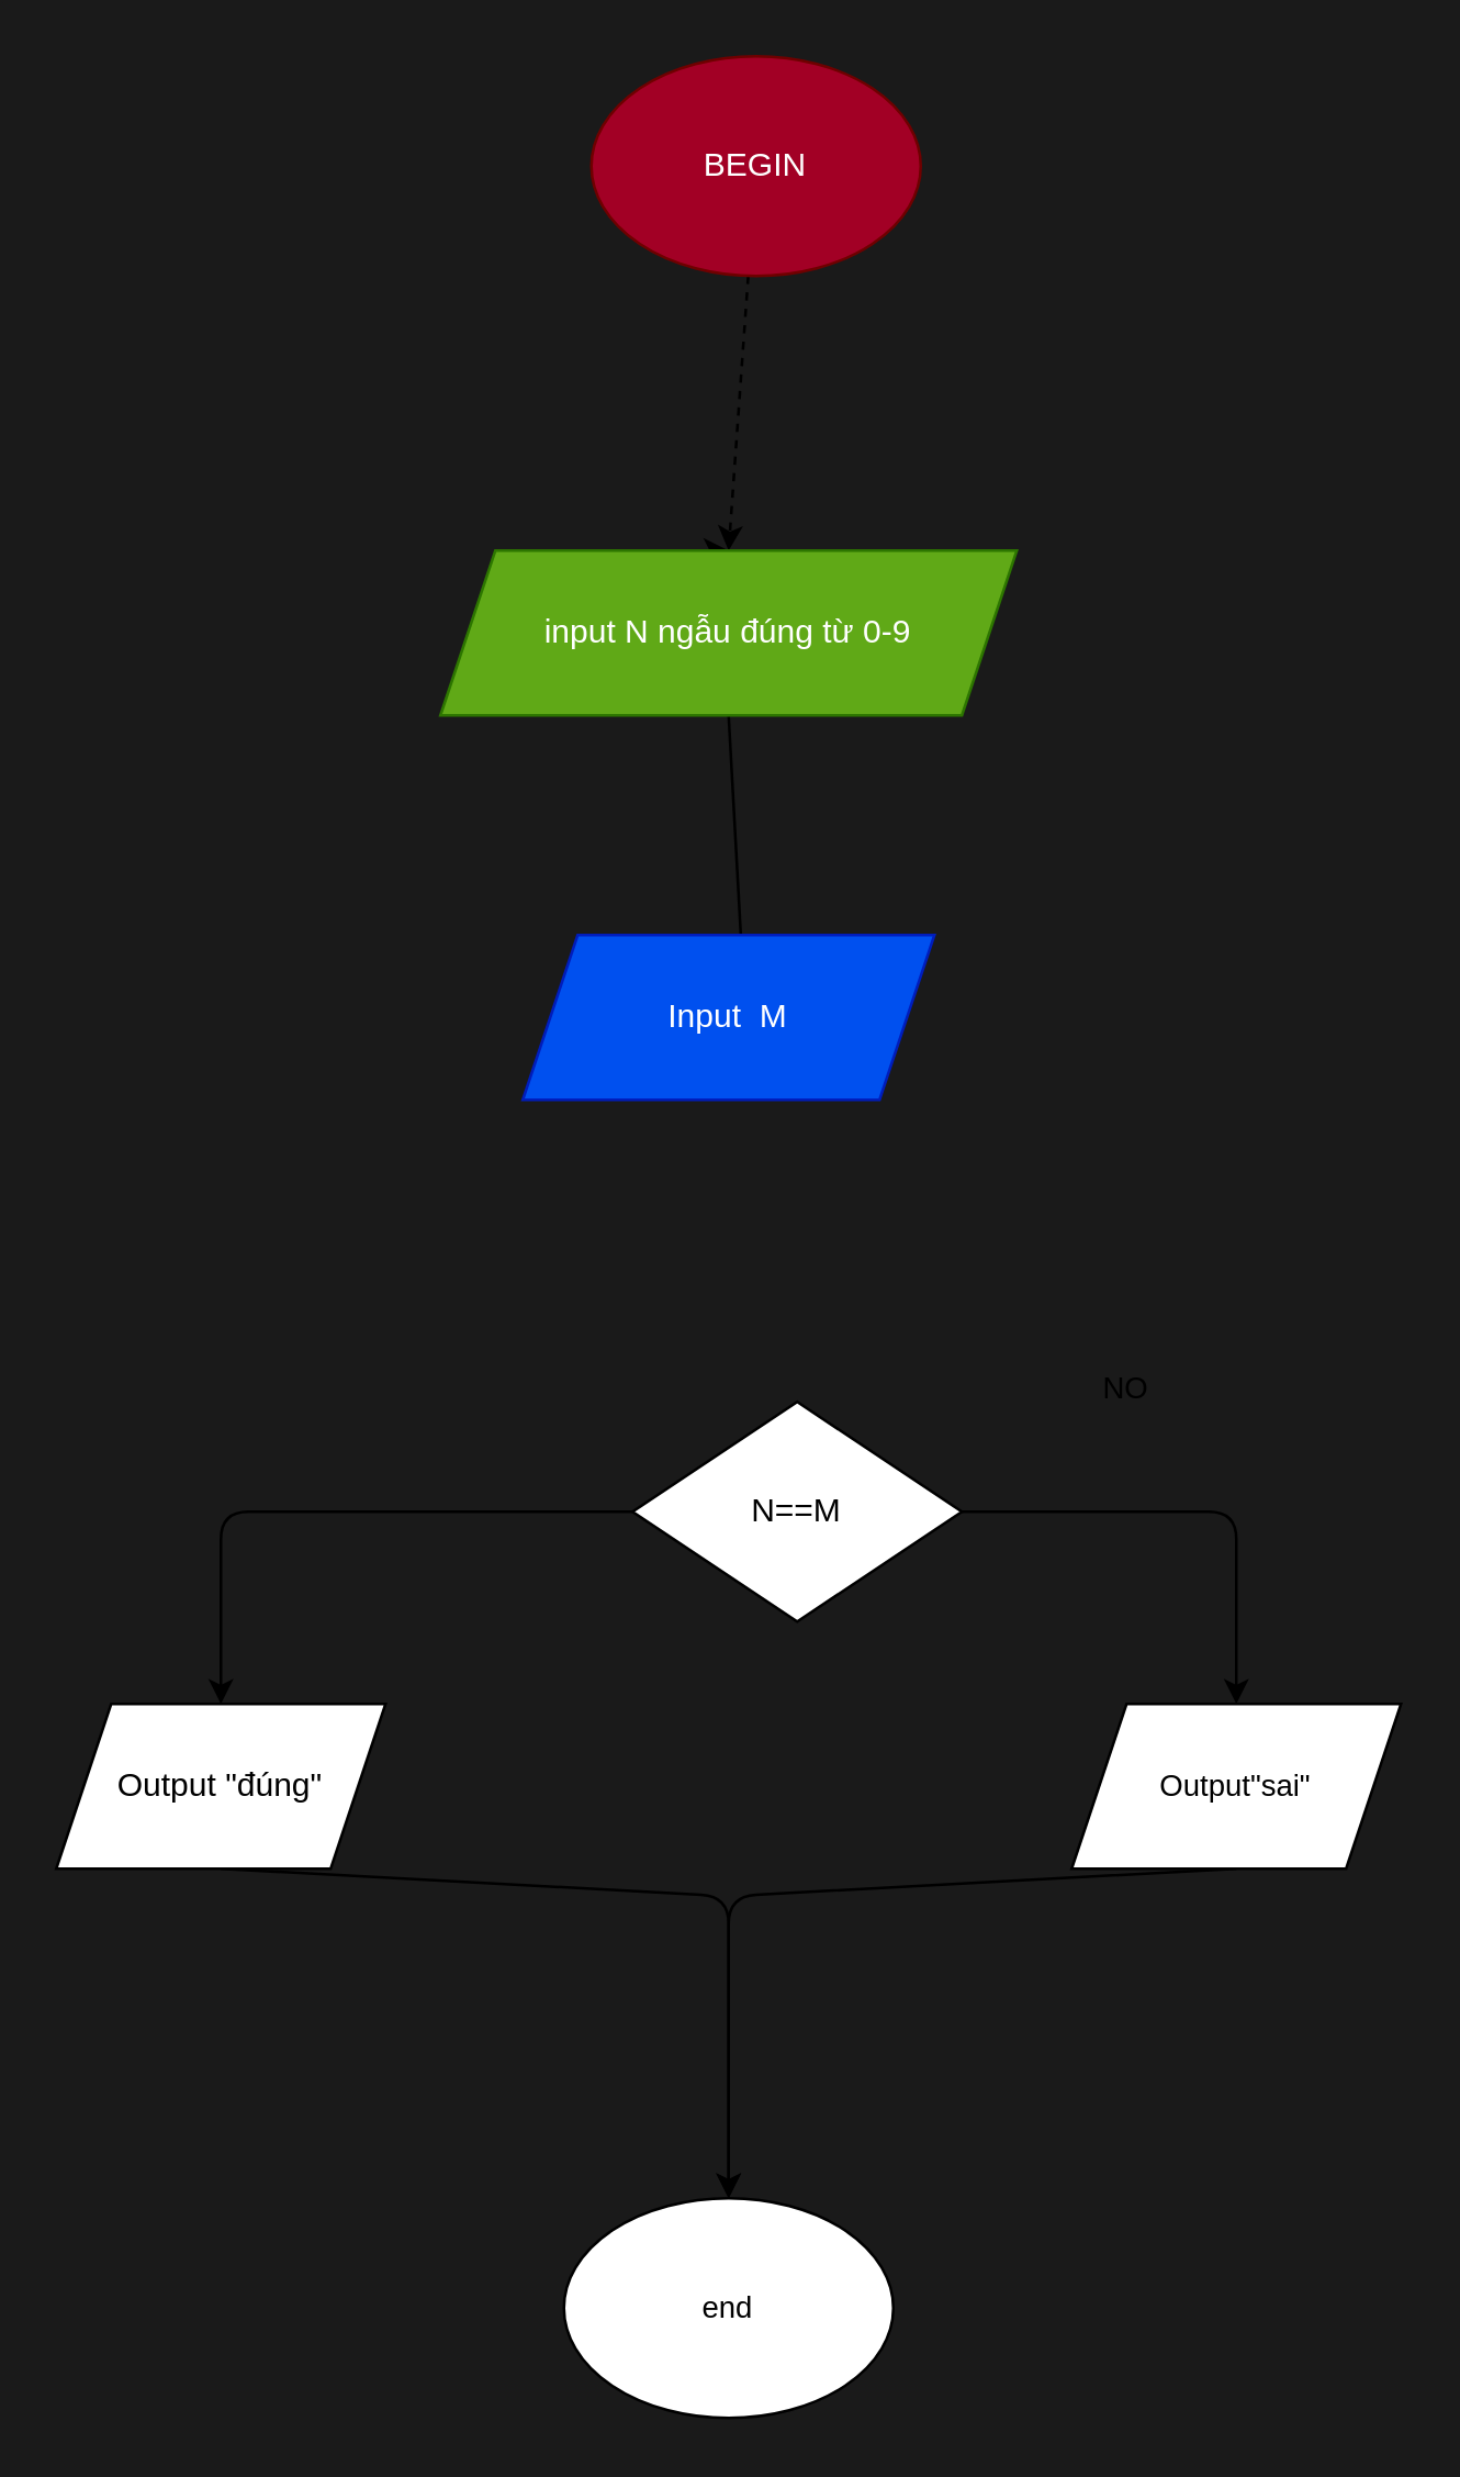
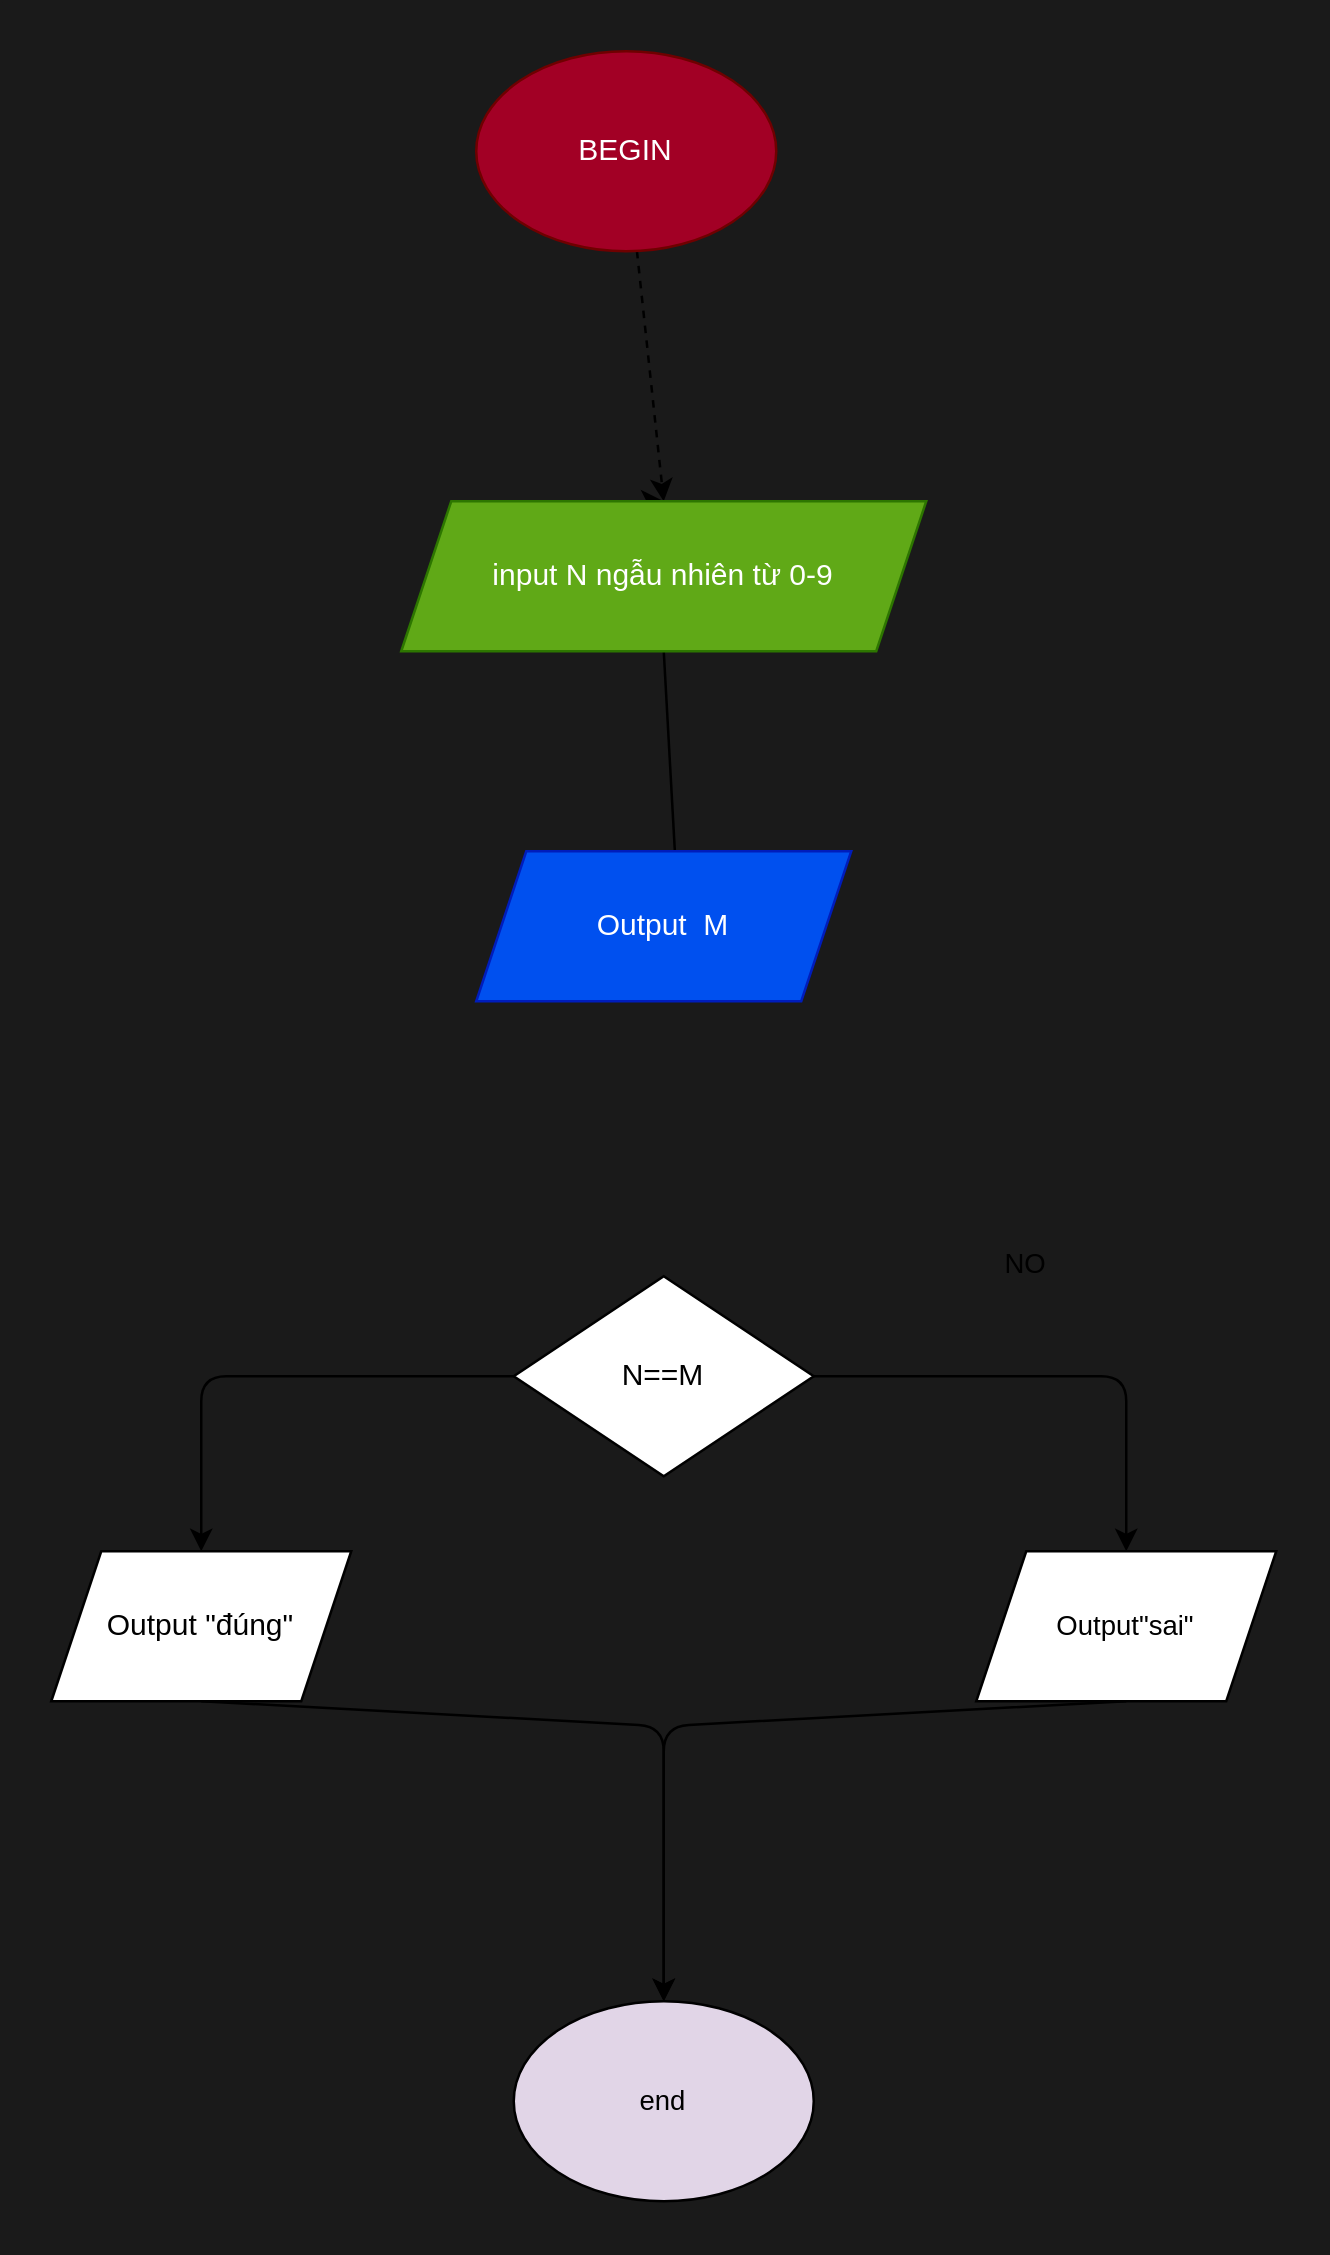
  <mxCell id="0" />
  <mxCell id="1" parent="0" />
  <mxCell id="2" style="edgeStyle=none;html=1;entryX=0.5;entryY=0;entryDx=0;entryDy=0;dashed=1;" parent="1" source="3" target="6" edge="1"><mxGeometry relative="1" as="geometry" /></mxCell>
- <mxCell id="3" value="BEGIN" style="ellipse;whiteSpace=wrap;html=1;fillColor=#a20025;fontColor=#ffffff;strokeColor=#6F0000;" parent="1" vertex="1"><mxGeometry x="215" y="20" width="120" height="80" as="geometry" /></mxCell>
+ <mxCell id="3" value="BEGIN" style="ellipse;whiteSpace=wrap;html=1;fillColor=#a20025;fontColor=#ffffff;strokeColor=#6F0000;" parent="1" vertex="1"><mxGeometry x="190" y="20" width="120" height="80" as="geometry" /></mxCell>
  <mxCell id="4" value="" style="endArrow=classic;html=1;entryX=0.5;entryY=0;entryDx=0;entryDy=0;" parent="1" target="6" edge="1"><mxGeometry width="50" height="50" relative="1" as="geometry"><mxPoint x="260" y="200" as="sourcePoint" /><mxPoint x="260" y="90" as="targetPoint" /></mxGeometry></mxCell>
  <mxCell id="5" style="edgeStyle=none;html=1;exitX=0.5;exitY=1;exitDx=0;exitDy=0;" parent="1" source="6" edge="1"><mxGeometry relative="1" as="geometry"><mxPoint x="270" y="350" as="targetPoint" /></mxGeometry></mxCell>
- <mxCell id="6" value="input N ngẫu đúng từ 0-9&lt;br&gt;" style="shape=parallelogram;perimeter=parallelogramPerimeter;whiteSpace=wrap;html=1;fixedSize=1;fillColor=#60a917;fontColor=#ffffff;strokeColor=#2D7600;" parent="1" vertex="1"><mxGeometry x="160" y="200" width="210" height="60" as="geometry" /></mxCell>
- <mxCell id="7" value="Input&amp;nbsp; M&lt;br&gt;" style="shape=parallelogram;perimeter=parallelogramPerimeter;whiteSpace=wrap;html=1;fixedSize=1;fillColor=#0050ef;fontColor=#ffffff;strokeColor=#001DBC;" parent="1" vertex="1"><mxGeometry x="190" y="340" width="150" height="60" as="geometry" /></mxCell>
+ <mxCell id="6" value="input N ngẫu nhiên từ 0-9&lt;br&gt;" style="shape=parallelogram;perimeter=parallelogramPerimeter;whiteSpace=wrap;html=1;fixedSize=1;fillColor=#60a917;fontColor=#ffffff;strokeColor=#2D7600;" parent="1" vertex="1"><mxGeometry x="160" y="200" width="210" height="60" as="geometry" /></mxCell>
+ <mxCell id="7" value="Output&amp;nbsp; M&lt;br&gt;" style="shape=parallelogram;perimeter=parallelogramPerimeter;whiteSpace=wrap;html=1;fixedSize=1;fillColor=#0050ef;fontColor=#ffffff;strokeColor=#001DBC;" parent="1" vertex="1"><mxGeometry x="190" y="340" width="150" height="60" as="geometry" /></mxCell>
  <mxCell id="8" style="edgeStyle=none;html=1;exitX=0;exitY=0.5;exitDx=0;exitDy=0;entryX=0.5;entryY=0;entryDx=0;entryDy=0;" parent="1" source="10" target="12" edge="1"><mxGeometry relative="1" as="geometry"><Array as="points"><mxPoint x="80" y="550" /></Array></mxGeometry></mxCell>
  <mxCell id="9" style="edgeStyle=none;shape=connector;rounded=1;html=1;exitX=1;exitY=0.5;exitDx=0;exitDy=0;entryX=0.5;entryY=0;entryDx=0;entryDy=0;labelBackgroundColor=default;strokeColor=default;fontFamily=Helvetica;fontSize=11;fontColor=default;endArrow=classic;" parent="1" source="10" target="14" edge="1"><mxGeometry relative="1" as="geometry"><Array as="points"><mxPoint x="450" y="550" /></Array></mxGeometry></mxCell>
- <mxCell id="10" value="N==M&lt;br&gt;" style="rhombus;whiteSpace=wrap;html=1;" parent="1" vertex="1"><mxGeometry x="230" y="510" width="120" height="80" as="geometry" /></mxCell>
+ <mxCell id="10" value="N==M&lt;br&gt;" style="rhombus;whiteSpace=wrap;html=1;" parent="1" vertex="1"><mxGeometry x="205" y="510" width="120" height="80" as="geometry" /></mxCell>
  <mxCell id="11" style="edgeStyle=none;shape=connector;rounded=1;html=1;exitX=0.5;exitY=1;exitDx=0;exitDy=0;entryX=0.5;entryY=0;entryDx=0;entryDy=0;labelBackgroundColor=default;strokeColor=default;fontFamily=Helvetica;fontSize=11;fontColor=default;endArrow=classic;" parent="1" source="12" target="15" edge="1"><mxGeometry relative="1" as="geometry"><Array as="points"><mxPoint x="265" y="690" /></Array></mxGeometry></mxCell>
  <mxCell id="12" value="Output &quot;đúng&quot;" style="shape=parallelogram;perimeter=parallelogramPerimeter;whiteSpace=wrap;html=1;fixedSize=1;" parent="1" vertex="1"><mxGeometry x="20" y="620" width="120" height="60" as="geometry" /></mxCell>
  <mxCell id="13" style="edgeStyle=none;shape=connector;rounded=1;html=1;exitX=0.5;exitY=1;exitDx=0;exitDy=0;labelBackgroundColor=default;strokeColor=default;fontFamily=Helvetica;fontSize=11;fontColor=default;endArrow=classic;entryX=0.5;entryY=0;entryDx=0;entryDy=0;" parent="1" source="14" target="15" edge="1"><mxGeometry relative="1" as="geometry"><mxPoint x="260" y="800" as="targetPoint" /><Array as="points"><mxPoint x="265" y="690" /></Array></mxGeometry></mxCell>
  <mxCell id="14" value="Output&quot;sai&quot;" style="shape=parallelogram;perimeter=parallelogramPerimeter;whiteSpace=wrap;html=1;fixedSize=1;fontFamily=Helvetica;fontSize=11;fontColor=default;" parent="1" vertex="1"><mxGeometry x="390" y="620" width="120" height="60" as="geometry" /></mxCell>
- <mxCell id="15" value="end&lt;br&gt;" style="ellipse;whiteSpace=wrap;html=1;fontFamily=Helvetica;fontSize=11;fontColor=default;" parent="1" vertex="1"><mxGeometry x="205" y="800" width="120" height="80" as="geometry" /></mxCell>
+ <mxCell id="15" value="end&lt;br&gt;" style="ellipse;whiteSpace=wrap;html=1;fontFamily=Helvetica;fontSize=11;fontColor=default;fillColor=#e1d5e7;" parent="1" vertex="1"><mxGeometry x="205" y="800" width="120" height="80" as="geometry" /></mxCell>
  <mxCell id="16" value="NO" style="text;html=1;strokeColor=none;fillColor=none;align=center;verticalAlign=middle;whiteSpace=wrap;rounded=0;fontFamily=Helvetica;fontSize=11;fontColor=default;" parent="1" vertex="1"><mxGeometry x="380" y="490" width="60" height="30" as="geometry" /></mxCell>
